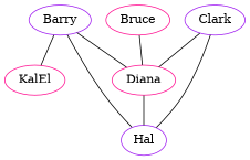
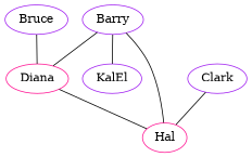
  graph {
    node [color=purple]
    Barry
    Diana [color=deeppink]
-   KalEl [color=deeppink]
-   Hal
-   Bruce [color=deeppink]
+   KalEl
+   Hal [color=deeppink]
+   Bruce
    Clark
    Barry -- Diana
    Barry -- KalEl
    Barry -- Hal
    Diana -- Hal
    Bruce -- Diana
-   Clark -- Diana
    Clark -- Hal
  }
